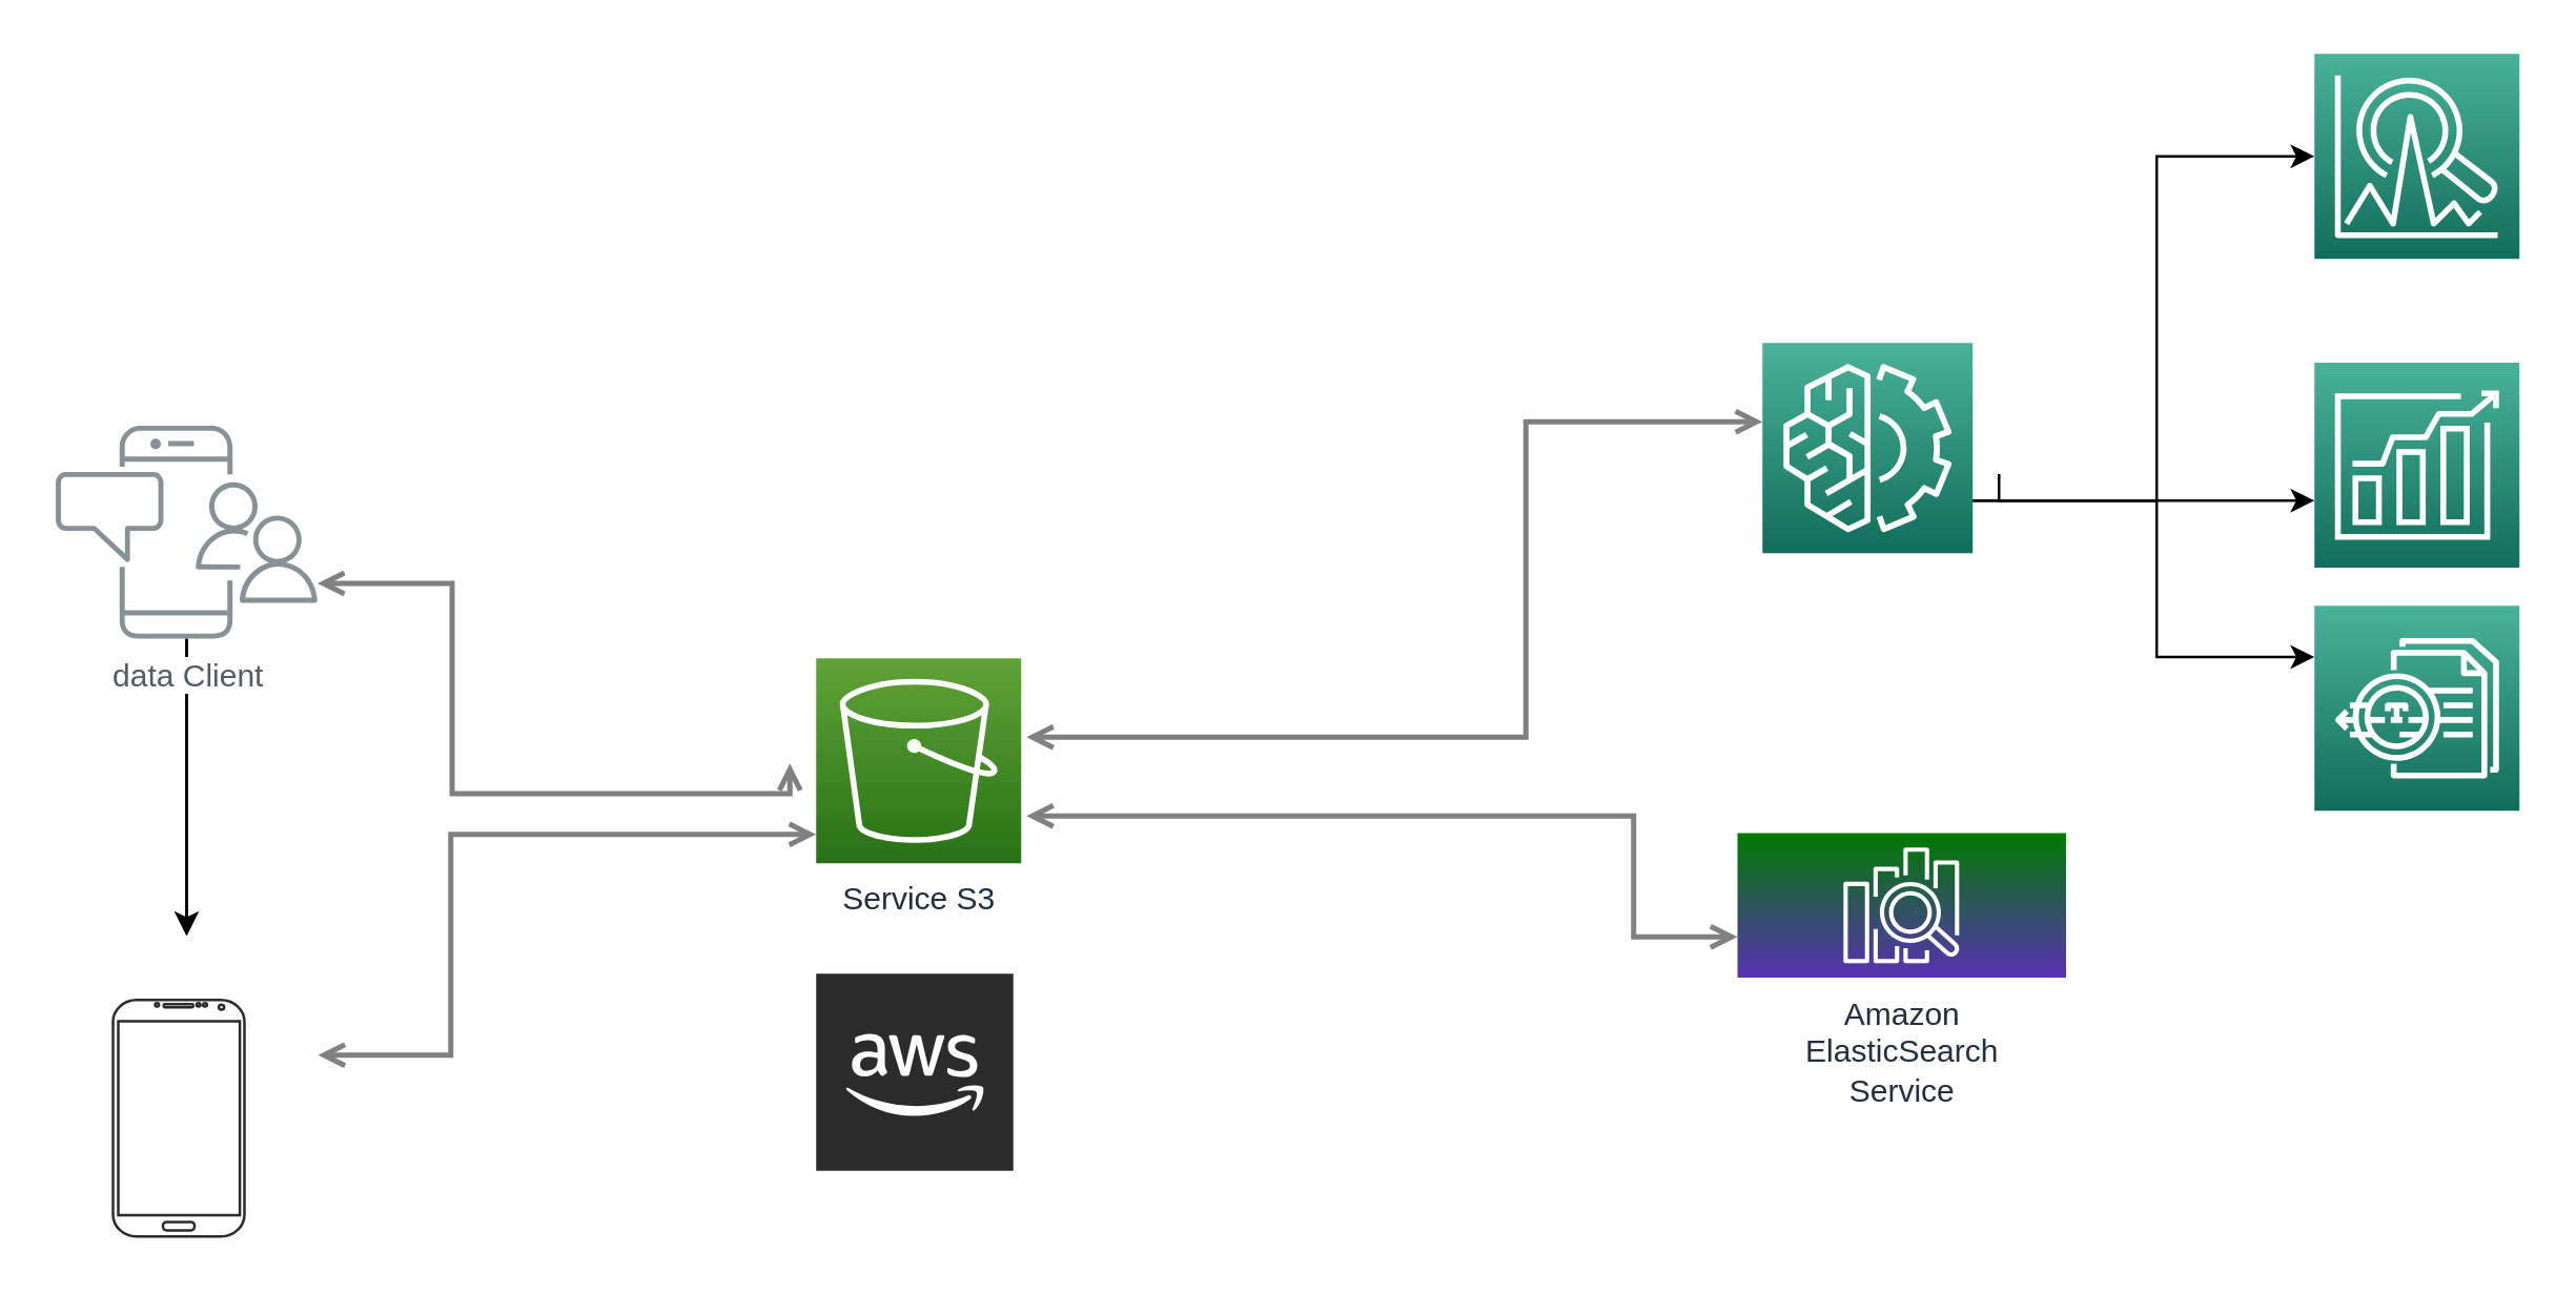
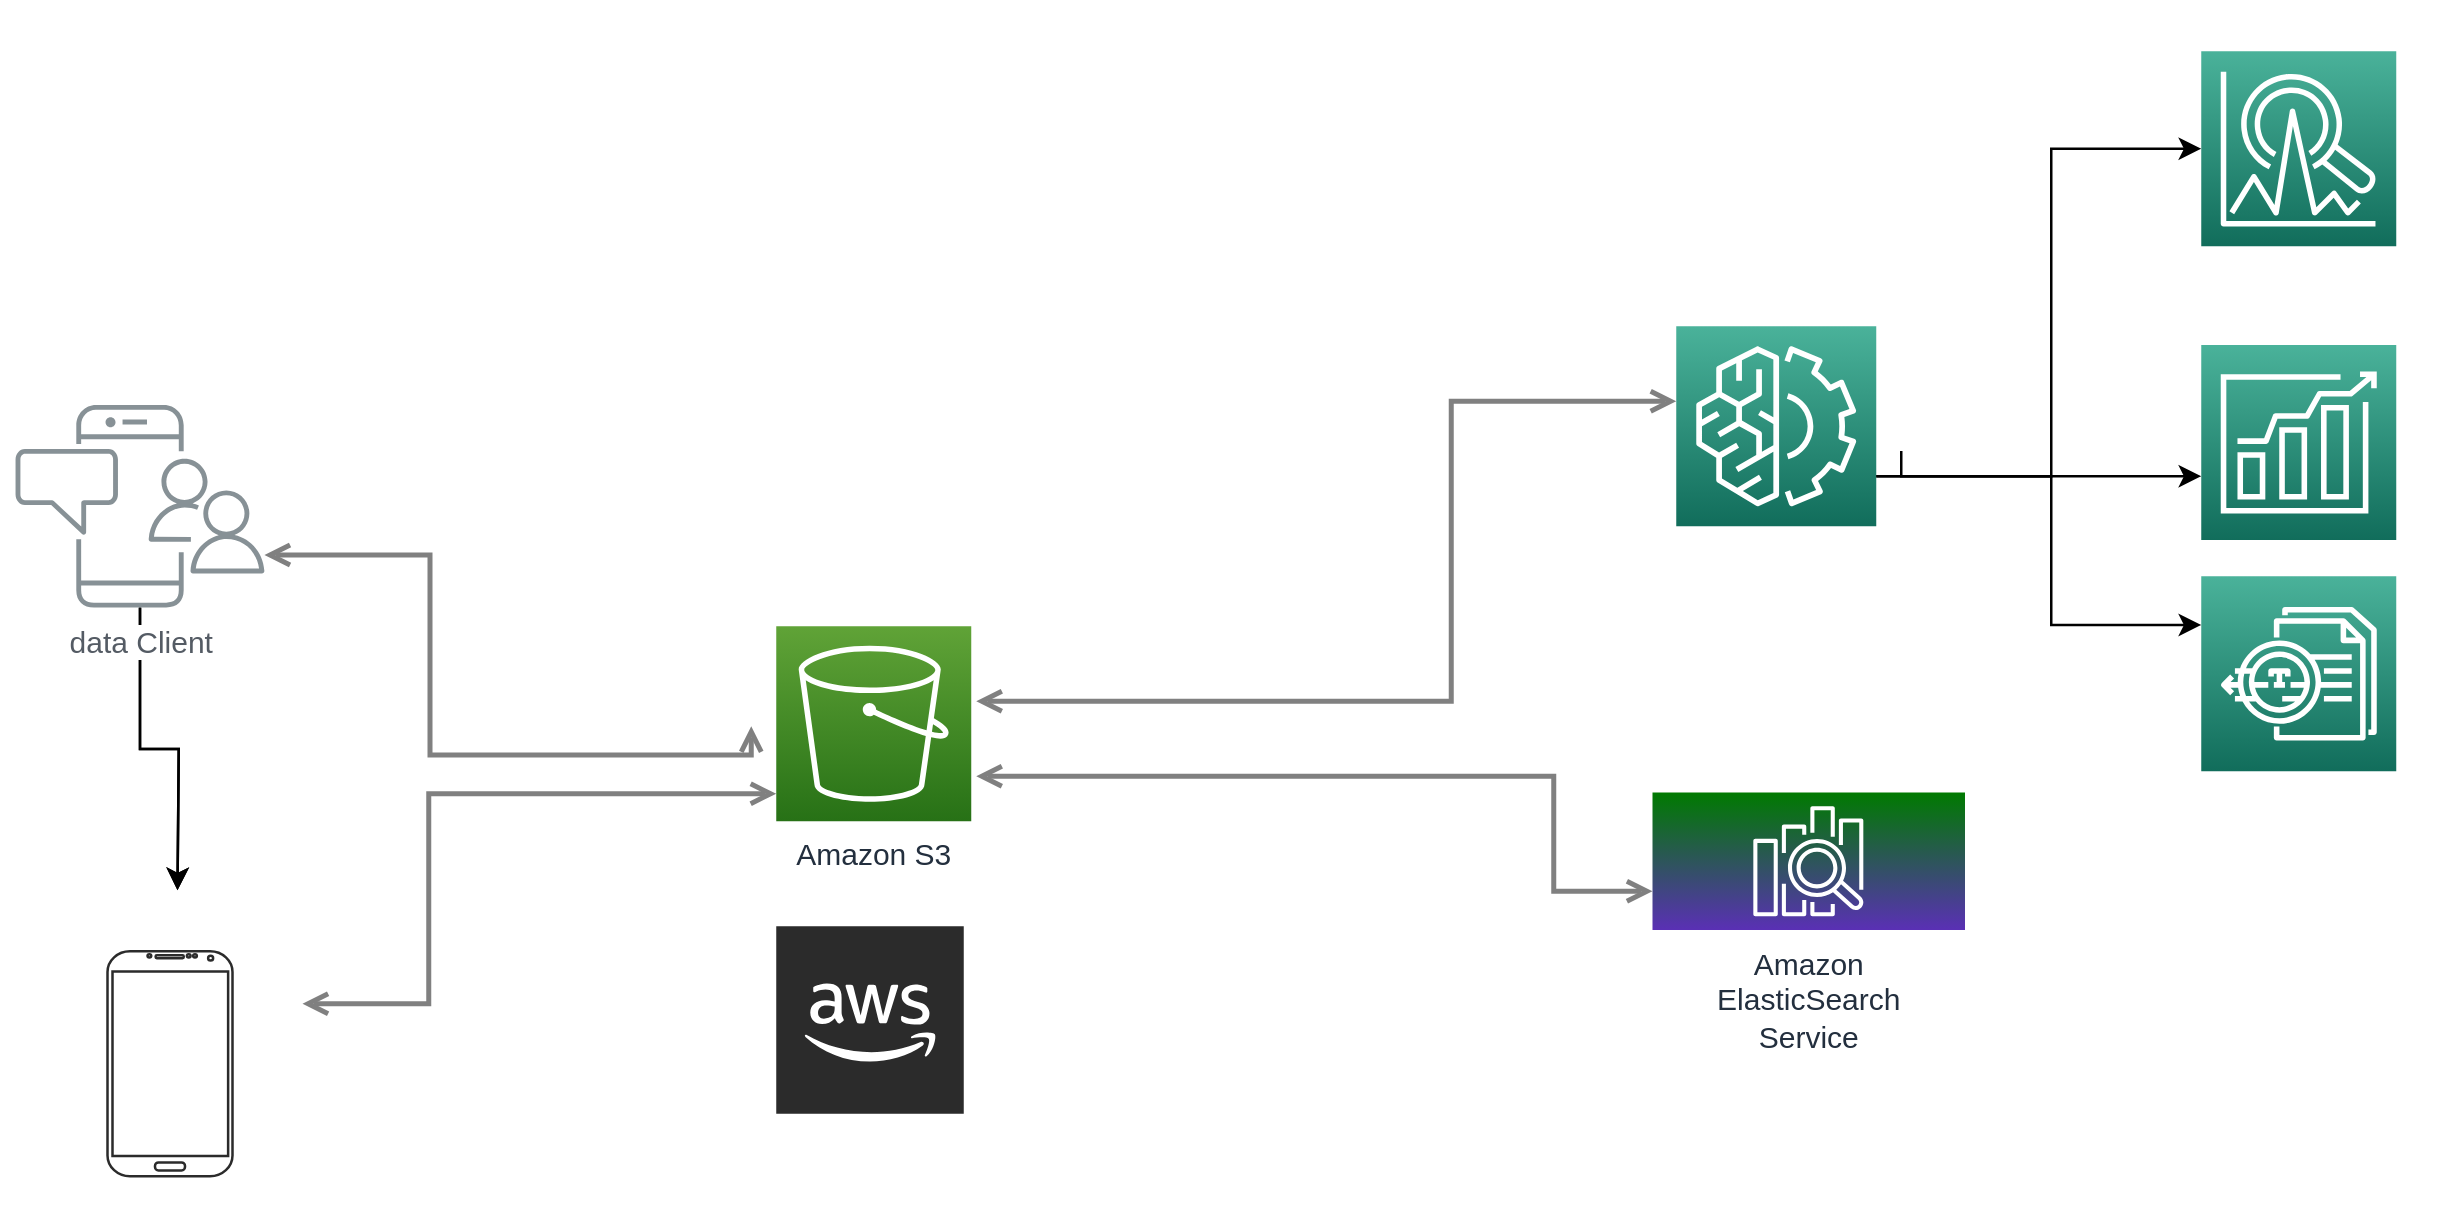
  <mxCell id="0" />
  <mxCell id="1" parent="0" />
  <mxCell id="2" style="edgeStyle=orthogonalEdgeStyle;rounded=0;orthogonalLoop=1;jettySize=auto;html=1;startArrow=open;startFill=0;endArrow=open;endFill=0;strokeWidth=2;strokeColor=#808080;" parent="1" target="9" edge="1"><mxGeometry relative="1" as="geometry"><Array as="points"><mxPoint x="171" y="401" /><mxPoint x="171" y="317" /></Array><mxPoint x="120.5" y="401" as="sourcePoint" /><mxPoint x="229.5" y="316.5" as="targetPoint" /></mxGeometry></mxCell>
  <mxCell id="3" style="edgeStyle=orthogonalEdgeStyle;rounded=0;orthogonalLoop=1;jettySize=auto;html=1;startArrow=open;startFill=0;endArrow=open;endFill=0;strokeWidth=2;strokeColor=#808080;" parent="1" source="8" edge="1"><mxGeometry relative="1" as="geometry"><Array as="points"><mxPoint x="171.5" y="221.5" /><mxPoint x="171.5" y="301.5" /></Array><mxPoint x="300" y="290" as="targetPoint" /></mxGeometry></mxCell>
  <mxCell id="4" style="edgeStyle=orthogonalEdgeStyle;rounded=0;orthogonalLoop=1;jettySize=auto;html=1;startArrow=open;startFill=0;endArrow=open;endFill=0;strokeWidth=2;strokeColor=#808080;" parent="1" edge="1"><mxGeometry relative="1" as="geometry"><Array as="points"><mxPoint x="580" y="280" /><mxPoint x="580" y="160" /></Array><mxPoint x="670" y="160" as="targetPoint" /><mxPoint x="390" y="280" as="sourcePoint" /></mxGeometry></mxCell>
  <mxCell id="5" style="edgeStyle=orthogonalEdgeStyle;rounded=0;orthogonalLoop=1;jettySize=auto;html=1;startArrow=open;startFill=0;endArrow=open;endFill=0;strokeWidth=2;strokeColor=#808080;" parent="1" target="10" edge="1"><mxGeometry relative="1" as="geometry"><Array as="points"><mxPoint x="621" y="310" /><mxPoint x="621" y="356" /></Array><mxPoint x="390" y="310" as="sourcePoint" /></mxGeometry></mxCell>
  <mxCell id="6" value="" style="edgeStyle=orthogonalEdgeStyle;rounded=0;orthogonalLoop=1;jettySize=auto;html=1;" edge="1" parent="1" source="8"><mxGeometry relative="1" as="geometry"><mxPoint x="70.5" y="355.563" as="targetPoint" /></mxGeometry></mxCell>
  <mxCell id="7" value="" style="edgeStyle=orthogonalEdgeStyle;rounded=0;orthogonalLoop=1;jettySize=auto;html=1;" edge="1" parent="1" source="8"><mxGeometry relative="1" as="geometry"><mxPoint x="70.5" y="355.563" as="targetPoint" /></mxGeometry></mxCell>
- <mxCell id="8" value="data Client" style="outlineConnect=0;gradientColor=none;fontColor=#545B64;strokeColor=none;fillColor=#879196;dashed=0;verticalLabelPosition=bottom;verticalAlign=top;align=center;html=1;fontSize=12;fontStyle=0;aspect=fixed;shape=mxgraph.aws4.illustration_notification;pointerEvents=1;labelBackgroundColor=#ffffff;" parent="1" vertex="1"><mxGeometry x="20.5" y="161.5" width="100" height="81" as="geometry" /></mxCell>
- <mxCell id="9" value="Service S3" style="outlineConnect=0;fontColor=#232F3E;gradientColor=#60A337;gradientDirection=north;fillColor=#277116;strokeColor=#ffffff;dashed=0;verticalLabelPosition=bottom;verticalAlign=top;align=center;html=1;fontSize=12;fontStyle=0;aspect=fixed;shape=mxgraph.aws4.resourceIcon;resIcon=mxgraph.aws4.s3;labelBackgroundColor=#ffffff;" parent="1" vertex="1"><mxGeometry x="310" y="250" width="78" height="78" as="geometry" /></mxCell>
+ <mxCell id="8" value="data Client" style="outlineConnect=0;gradientColor=none;fontColor=#545B64;strokeColor=none;fillColor=#879196;dashed=0;verticalLabelPosition=bottom;verticalAlign=top;align=center;html=1;fontSize=12;fontStyle=0;aspect=fixed;shape=mxgraph.aws4.illustration_notification;pointerEvents=1;labelBackgroundColor=#ffffff;" parent="1" vertex="1"><mxGeometry x="5.5" y="161.5" width="100" height="81" as="geometry" /></mxCell>
+ <mxCell id="9" value="Amazon S3" style="outlineConnect=0;fontColor=#232F3E;gradientColor=#60A337;gradientDirection=north;fillColor=#277116;strokeColor=#ffffff;dashed=0;verticalLabelPosition=bottom;verticalAlign=top;align=center;html=1;fontSize=12;fontStyle=0;aspect=fixed;shape=mxgraph.aws4.resourceIcon;resIcon=mxgraph.aws4.s3;labelBackgroundColor=#ffffff;" parent="1" vertex="1"><mxGeometry x="310" y="250" width="78" height="78" as="geometry" /></mxCell>
  <mxCell id="10" value="Amazon&lt;br&gt;ElasticSearch&lt;br&gt;Service&lt;br&gt;" style="outlineConnect=0;fontColor=#232F3E;gradientDirection=north;fillColor=#5A30B5;strokeColor=#ffffff;dashed=0;verticalLabelPosition=bottom;verticalAlign=top;align=center;html=1;fontSize=12;fontStyle=0;aspect=fixed;shape=mxgraph.aws4.resourceIcon;resIcon=mxgraph.aws4.elasticsearch_service;labelBackgroundColor=#ffffff;gradientColor=#007A00;" parent="1" vertex="1"><mxGeometry x="660.5" y="316.5" width="125" height="55" as="geometry" /></mxCell>
  <mxCell id="11" value="" style="edgeStyle=orthogonalEdgeStyle;rounded=0;orthogonalLoop=1;jettySize=auto;html=1;fontSize=28;fontColor=#0069D1;" edge="1" parent="1" source="12"><mxGeometry relative="1" as="geometry"><mxPoint x="880" y="190" as="targetPoint" /><Array as="points"><mxPoint x="800" y="190" /><mxPoint x="800" y="190" /></Array></mxGeometry></mxCell>
  <mxCell id="12" value="" style="sketch=0;points=[[0,0,0],[0.25,0,0],[0.5,0,0],[0.75,0,0],[1,0,0],[0,1,0],[0.25,1,0],[0.5,1,0],[0.75,1,0],[1,1,0],[0,0.25,0],[0,0.5,0],[0,0.75,0],[1,0.25,0],[1,0.5,0],[1,0.75,0]];outlineConnect=0;fontColor=#232F3E;gradientColor=#4AB29A;gradientDirection=north;fillColor=#116D5B;strokeColor=#ffffff;dashed=0;verticalLabelPosition=bottom;verticalAlign=top;align=center;html=1;fontSize=12;fontStyle=0;aspect=fixed;shape=mxgraph.aws4.resourceIcon;resIcon=mxgraph.aws4.machine_learning;" vertex="1" parent="1"><mxGeometry x="670" y="130" width="80" height="80" as="geometry" /></mxCell>
  <mxCell id="13" value="" style="sketch=0;points=[[0,0,0],[0.25,0,0],[0.5,0,0],[0.75,0,0],[1,0,0],[0,1,0],[0.25,1,0],[0.5,1,0],[0.75,1,0],[1,1,0],[0,0.25,0],[0,0.5,0],[0,0.75,0],[1,0.25,0],[1,0.5,0],[1,0.75,0]];outlineConnect=0;fontColor=#232F3E;gradientColor=#4AB29A;gradientDirection=north;fillColor=#116D5B;strokeColor=#ffffff;dashed=0;verticalLabelPosition=bottom;verticalAlign=top;align=center;html=1;fontSize=12;fontStyle=0;aspect=fixed;shape=mxgraph.aws4.resourceIcon;resIcon=mxgraph.aws4.forecast;" vertex="1" parent="1"><mxGeometry x="880" y="137.5" width="78" height="78" as="geometry" /></mxCell>
  <mxCell id="14" value="" style="sketch=0;points=[[0,0,0],[0.25,0,0],[0.5,0,0],[0.75,0,0],[1,0,0],[0,1,0],[0.25,1,0],[0.5,1,0],[0.75,1,0],[1,1,0],[0,0.25,0],[0,0.5,0],[0,0.75,0],[1,0.25,0],[1,0.5,0],[1,0.75,0]];outlineConnect=0;fontColor=#232F3E;gradientColor=#4AB29A;gradientDirection=north;fillColor=#116D5B;strokeColor=#ffffff;dashed=0;verticalLabelPosition=bottom;verticalAlign=top;align=center;html=1;fontSize=12;fontStyle=0;aspect=fixed;shape=mxgraph.aws4.resourceIcon;resIcon=mxgraph.aws4.textract;" vertex="1" parent="1"><mxGeometry x="880" y="230" width="78" height="78" as="geometry" /></mxCell>
  <mxCell id="15" value="" style="sketch=0;points=[[0,0,0],[0.25,0,0],[0.5,0,0],[0.75,0,0],[1,0,0],[0,1,0],[0.25,1,0],[0.5,1,0],[0.75,1,0],[1,1,0],[0,0.25,0],[0,0.5,0],[0,0.75,0],[1,0.25,0],[1,0.5,0],[1,0.75,0]];outlineConnect=0;fontColor=#232F3E;gradientColor=#4AB29A;gradientDirection=north;fillColor=#116D5B;strokeColor=#ffffff;dashed=0;verticalLabelPosition=bottom;verticalAlign=top;align=center;html=1;fontSize=12;fontStyle=0;aspect=fixed;shape=mxgraph.aws4.resourceIcon;resIcon=mxgraph.aws4.lookout_for_metrics;" vertex="1" parent="1"><mxGeometry x="880" y="20" width="78" height="78" as="geometry" /></mxCell>
  <mxCell id="16" value="" style="edgeStyle=orthogonalEdgeStyle;rounded=0;orthogonalLoop=1;jettySize=auto;html=1;fontSize=28;fontColor=#0069D1;entryX=0;entryY=0.5;entryDx=0;entryDy=0;entryPerimeter=0;" edge="1" parent="1" target="15"><mxGeometry relative="1" as="geometry"><mxPoint x="760" y="179.857" as="sourcePoint" /><mxPoint x="840" y="157.571" as="targetPoint" /><Array as="points"><mxPoint x="760" y="190" /><mxPoint x="820" y="190" /><mxPoint x="820" y="59" /></Array></mxGeometry></mxCell>
  <mxCell id="17" value="" style="edgeStyle=orthogonalEdgeStyle;rounded=0;orthogonalLoop=1;jettySize=auto;html=1;fontSize=28;fontColor=#0069D1;exitX=1;exitY=0.75;exitDx=0;exitDy=0;exitPerimeter=0;entryX=0;entryY=0.25;entryDx=0;entryDy=0;entryPerimeter=0;" edge="1" parent="1" source="12" target="14"><mxGeometry relative="1" as="geometry"><mxPoint x="770" y="189.857" as="sourcePoint" /><mxPoint x="810" y="260" as="targetPoint" /><Array as="points"><mxPoint x="820" y="190" /><mxPoint x="820" y="250" /></Array></mxGeometry></mxCell>
  <mxCell id="18" value="" style="outlineConnect=0;dashed=0;verticalLabelPosition=bottom;verticalAlign=top;align=center;html=1;shape=mxgraph.aws3.cloud_2;fillColor=#2B2B2B;gradientColor=none;fontSize=28;fontColor=#0069D1;strokeColor=#FF8000;" vertex="1" parent="1"><mxGeometry x="310" y="370" width="75" height="75" as="geometry" /></mxCell>
  <mxCell id="19" value="" style="verticalLabelPosition=bottom;verticalAlign=top;html=1;shadow=0;dashed=0;strokeWidth=1;shape=mxgraph.android.phone2;strokeColor=#2B2B2B;fontSize=30;fontColor=#0069D1;" vertex="1" parent="1"><mxGeometry x="42.5" y="380" width="50" height="90" as="geometry" /></mxCell>
